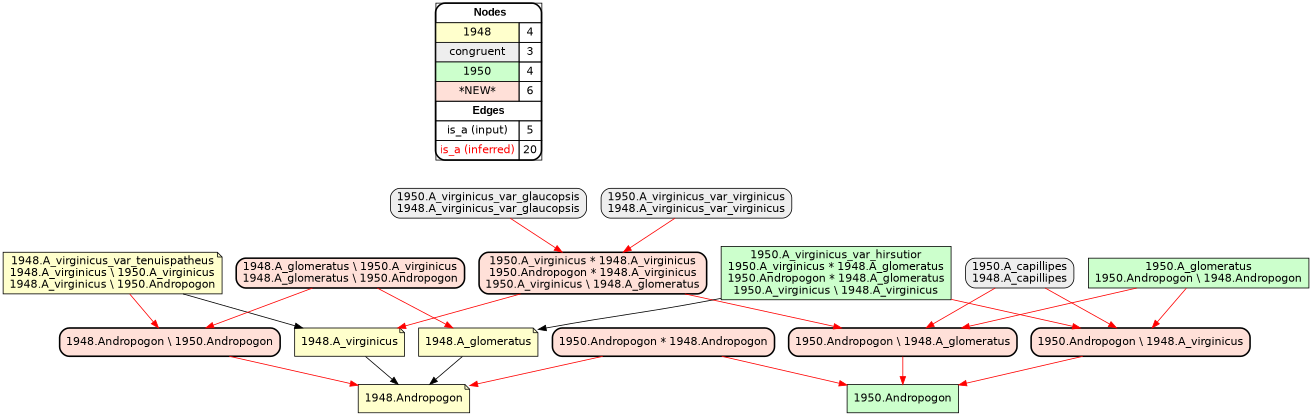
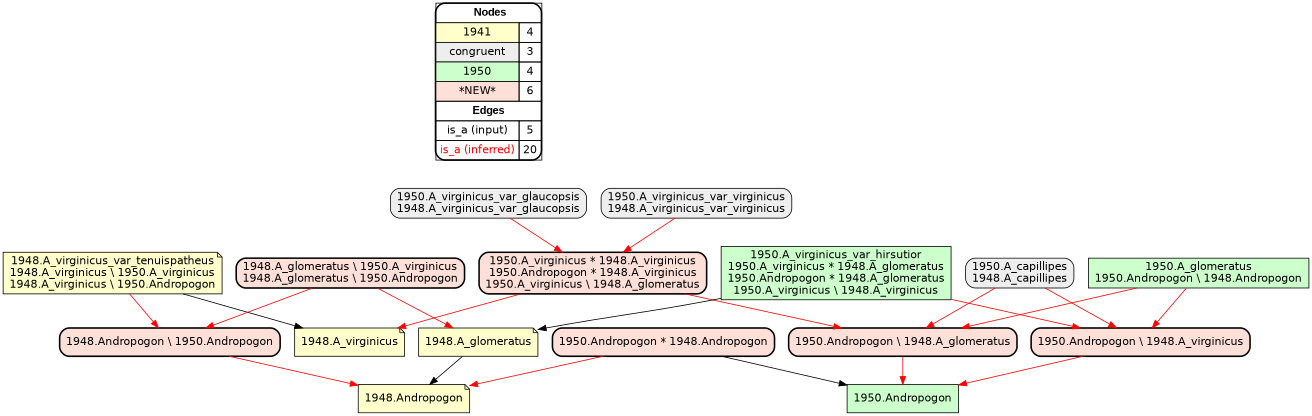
  digraph {
    rankdir=TB
    node [fillcolor="#FFE0D8" fontname=helvetica shape=box style="filled,rounded,bold"]
    edge [arrowhead=normal color="#FF0000" constraint=true penwidth=1 style=solid]
-   n1 [fillcolor=white label=<   <TABLE BORDER="0" CELLBORDER="1" CELLSPACING="0" CELLPADDING="4">  <TR> <TD COLSPAN="2"><font face="Arial Black"> Nodes</font></TD> </TR>  <TR>   <TD bgcolor="#FFFFCC" fontname="helvetica">1948</TD>   <TD>4</TD>   </TR>  <TR>   <TD bgcolor="#EEEEEE" fontname="helvetica">congruent</TD>   <TD>3</TD>   </TR>  <TR>   <TD bgcolor="#CCFFCC" fontname="helvetica">1950</TD>   <TD>4</TD>   </TR>  <TR>   <TD bgcolor="#FFE0D8" fontname="helvetica">*NEW*</TD>   <TD>6</TD>   </TR>  <TR> <TD COLSPAN="2"><font face = "Arial Black"> Edges </font></TD> </TR>  <TR>   <TD><font color ="#000000">is_a (input)</font></TD><TD>5</TD> </TR> <TR>   <TD><font color ="#FF0000">is_a (inferred)</font></TD><TD>20</TD> </TR> </TABLE>   > margin=0]
+   n1 [fillcolor=white label=<   <TABLE BORDER="0" CELLBORDER="1" CELLSPACING="0" CELLPADDING="4">  <TR> <TD COLSPAN="2"><font face="Arial Black"> Nodes</font></TD> </TR>  <TR>   <TD bgcolor="#FFFFCC" fontname="helvetica">1941</TD>   <TD>4</TD>   </TR>  <TR>   <TD bgcolor="#EEEEEE" fontname="helvetica">congruent</TD>   <TD>3</TD>   </TR>  <TR>   <TD bgcolor="#CCFFCC" fontname="helvetica">1950</TD>   <TD>4</TD>   </TR>  <TR>   <TD bgcolor="#FFE0D8" fontname="helvetica">*NEW*</TD>   <TD>6</TD>   </TR>  <TR> <TD COLSPAN="2"><font face = "Arial Black"> Edges </font></TD> </TR>  <TR>   <TD><font color ="#000000">is_a (input)</font></TD><TD>5</TD> </TR> <TR>   <TD><font color ="#FF0000">is_a (inferred)</font></TD><TD>20</TD> </TR> </TABLE>   > margin=0]
    "1948.Andropogon" [fillcolor="#FFFFCC" shape=note style=filled]
    "1948.A_virginicus" [fillcolor="#FFFFCC" shape=note style=filled]
    "1948.A_glomeratus" [fillcolor="#FFFFCC" shape=note style=filled]
    "1948.A_virginicus_var_tenuispatheus\n1948.A_virginicus \\ 1950.A_virginicus\n1948.A_virginicus \\ 1950.Andropogon" [fillcolor="#FFFFCC" shape=note style=filled]
    "1948.Andropogon \\ 1950.Andropogon"
    "1950.A_virginicus_var_glaucopsis\n1948.A_virginicus_var_glaucopsis" [fillcolor="#EEEEEE" style="filled,rounded"]
    "1950.A_virginicus * 1948.A_virginicus\n1950.Andropogon * 1948.A_virginicus\n1950.A_virginicus \\ 1948.A_glomeratus"
    "1950.Andropogon \\ 1948.A_glomeratus"
    "1950.A_capillipes\n1948.A_capillipes" [fillcolor="#EEEEEE" style="filled,rounded"]
    "1950.Andropogon \\ 1948.A_virginicus"
    "1950.Andropogon * 1948.Andropogon"
    "1950.Andropogon" [fillcolor="#CCFFCC" style=filled]
    "1950.A_virginicus_var_virginicus\n1948.A_virginicus_var_virginicus" [fillcolor="#EEEEEE" style="filled,rounded"]
    "1950.A_virginicus_var_hirsutior\n1950.A_virginicus * 1948.A_glomeratus\n1950.Andropogon * 1948.A_glomeratus\n1950.A_virginicus \\ 1948.A_virginicus" [fillcolor="#CCFFCC" style=filled]
    "1950.A_glomeratus\n1950.Andropogon \\ 1948.Andropogon" [fillcolor="#CCFFCC" style=filled]
    "1948.A_glomeratus \\ 1950.A_virginicus\n1948.A_glomeratus \\ 1950.Andropogon"
    subgraph sub_1 {
      rank=source
      n1
    }
-   "1948.A_virginicus" -> "1948.Andropogon" [color="#000000"]
    "1948.A_glomeratus" -> "1948.Andropogon" [color="#000000"]
    "1948.A_virginicus_var_tenuispatheus\n1948.A_virginicus \\ 1950.A_virginicus\n1948.A_virginicus \\ 1950.Andropogon" -> "1948.A_virginicus" [color="#000000"]
    "1948.A_virginicus_var_tenuispatheus\n1948.A_virginicus \\ 1950.A_virginicus\n1948.A_virginicus \\ 1950.Andropogon" -> "1948.Andropogon \\ 1950.Andropogon"
    "1948.Andropogon \\ 1950.Andropogon" -> "1948.Andropogon"
    "1950.A_virginicus_var_glaucopsis\n1948.A_virginicus_var_glaucopsis" -> "1950.A_virginicus * 1948.A_virginicus\n1950.Andropogon * 1948.A_virginicus\n1950.A_virginicus \\ 1948.A_glomeratus"
    "1950.A_virginicus * 1948.A_virginicus\n1950.Andropogon * 1948.A_virginicus\n1950.A_virginicus \\ 1948.A_glomeratus" -> "1948.A_virginicus"
    "1950.A_virginicus * 1948.A_virginicus\n1950.Andropogon * 1948.A_virginicus\n1950.A_virginicus \\ 1948.A_glomeratus" -> "1950.Andropogon \\ 1948.A_glomeratus"
    "1950.Andropogon \\ 1948.A_glomeratus" -> "1950.Andropogon"
    "1950.A_capillipes\n1948.A_capillipes" -> "1950.Andropogon \\ 1948.A_glomeratus"
    "1950.A_capillipes\n1948.A_capillipes" -> "1950.Andropogon \\ 1948.A_virginicus"
    "1950.Andropogon \\ 1948.A_virginicus" -> "1950.Andropogon"
    "1950.Andropogon * 1948.Andropogon" -> "1948.Andropogon"
-   "1950.Andropogon * 1948.Andropogon" -> "1950.Andropogon"
+   "1950.Andropogon * 1948.Andropogon" -> "1950.Andropogon" [color="#000000"]
    "1950.A_virginicus_var_virginicus\n1948.A_virginicus_var_virginicus" -> "1950.A_virginicus * 1948.A_virginicus\n1950.Andropogon * 1948.A_virginicus\n1950.A_virginicus \\ 1948.A_glomeratus"
    "1950.A_virginicus_var_hirsutior\n1950.A_virginicus * 1948.A_glomeratus\n1950.Andropogon * 1948.A_glomeratus\n1950.A_virginicus \\ 1948.A_virginicus" -> "1948.A_glomeratus" [color="#000000"]
    "1950.A_virginicus_var_hirsutior\n1950.A_virginicus * 1948.A_glomeratus\n1950.Andropogon * 1948.A_glomeratus\n1950.A_virginicus \\ 1948.A_virginicus" -> "1950.Andropogon \\ 1948.A_virginicus"
    "1950.A_glomeratus\n1950.Andropogon \\ 1948.Andropogon" -> "1950.Andropogon \\ 1948.A_glomeratus"
    "1950.A_glomeratus\n1950.Andropogon \\ 1948.Andropogon" -> "1950.Andropogon \\ 1948.A_virginicus"
    "1948.A_glomeratus \\ 1950.A_virginicus\n1948.A_glomeratus \\ 1950.Andropogon" -> "1948.A_glomeratus"
    "1948.A_glomeratus \\ 1950.A_virginicus\n1948.A_glomeratus \\ 1950.Andropogon" -> "1948.Andropogon \\ 1950.Andropogon"
  }
